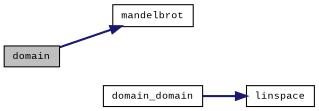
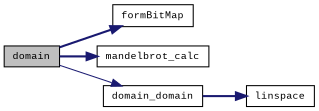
  digraph {
    fontname="Liberation Mono"
    rankdir=LR
    node [color=black fillcolor=white fontname="Liberation Mono" fontsize=10 shape=record style=filled]
    edge [color=midnightblue fontname="Liberation Mono" fontsize=10 labelfontname=Helvetica labelfontsize=10 style=bold]
    n1 [fillcolor=grey75 fontcolor=black height=0.2 label=domain width=0.4]
-   n2 [height=0.2 label=mandelbrot width=0.4]
+   n2 [height=0.2 label=formBitMap width=0.4]
+   n3 [height=0.2 label=mandelbrot_calc width=0.4]
    n4 [height=0.2 label=domain_domain width=0.4]
    n5 [height=0.2 label=linspace width=0.4]
    n1 -> n2
+   n1 -> n3
+   n1 -> n4 [style=solid]
    n4 -> n5
  }
